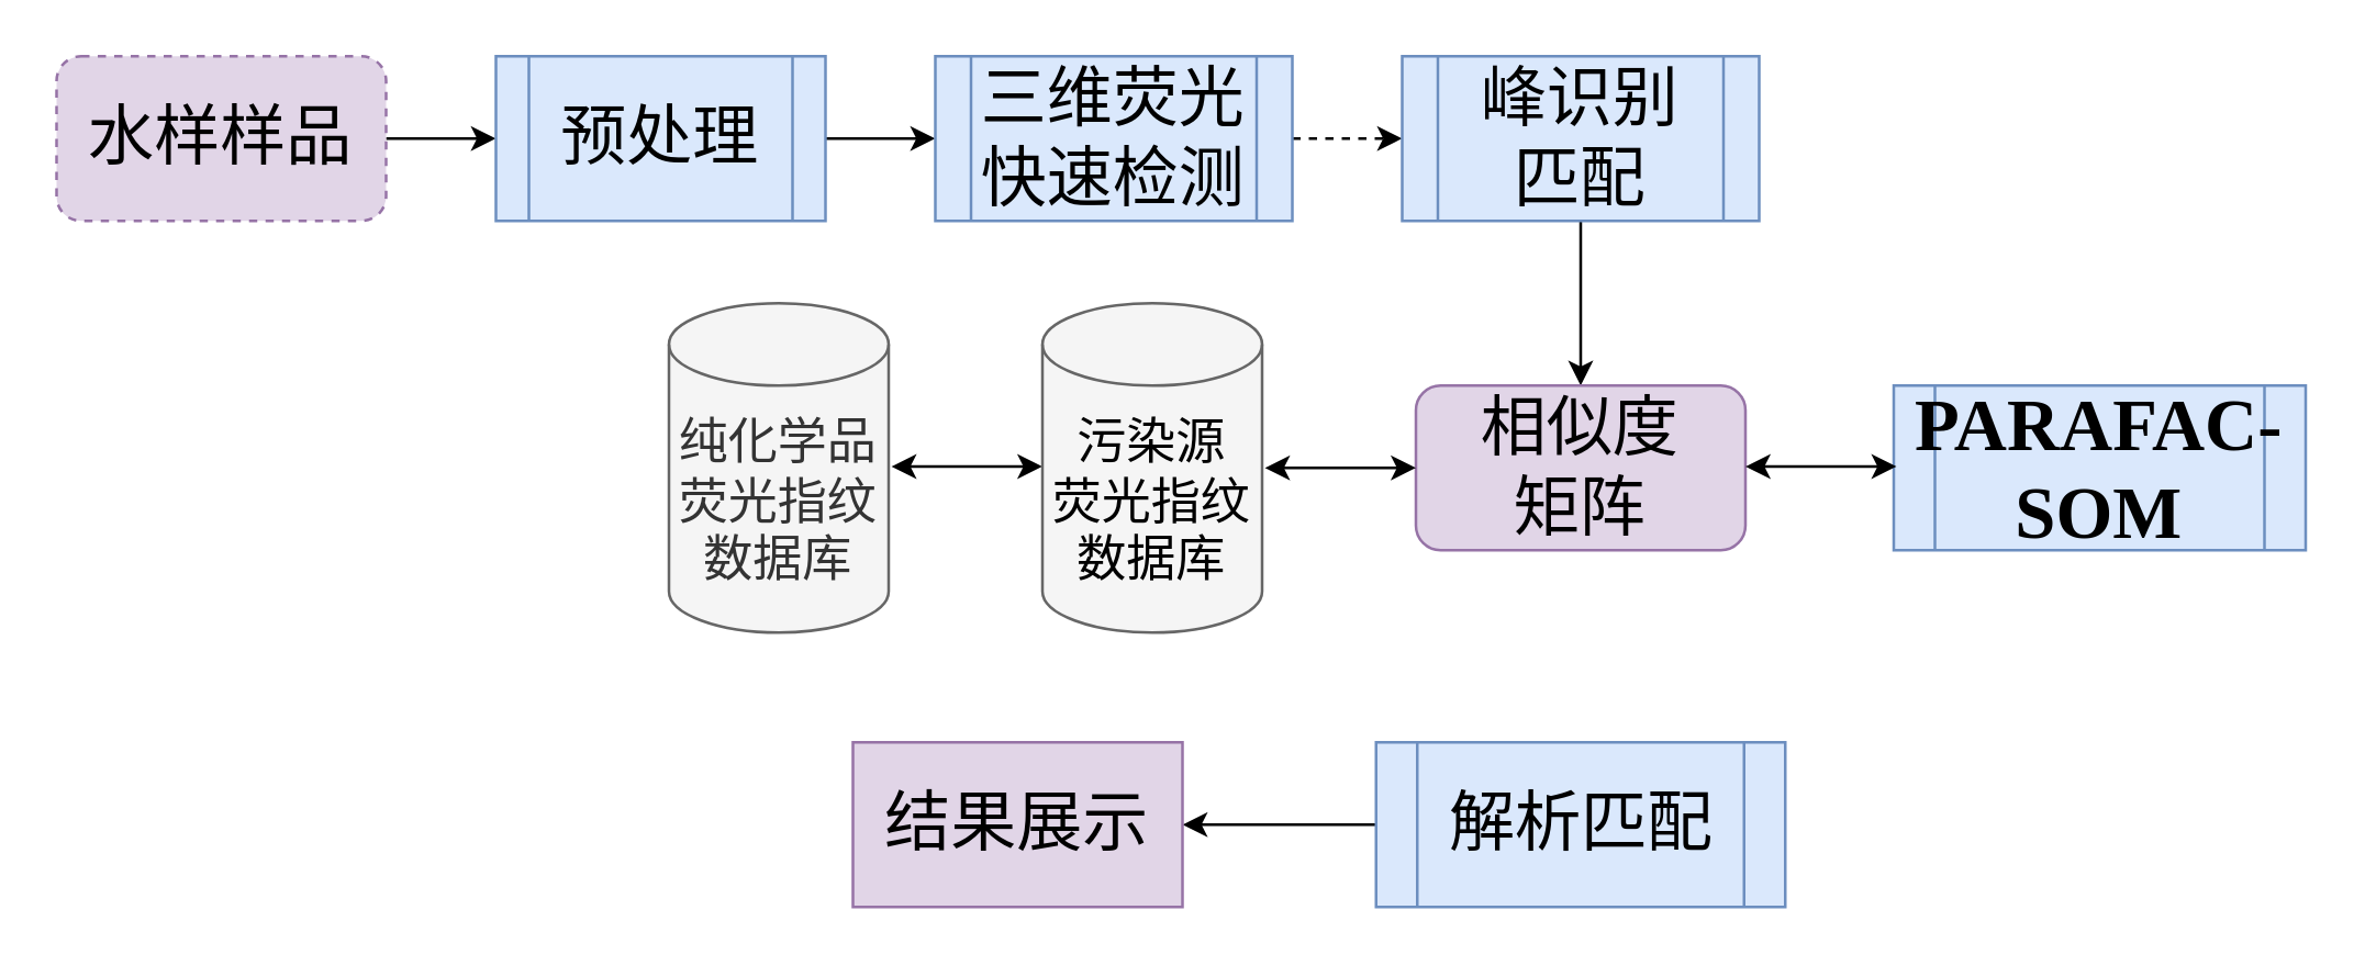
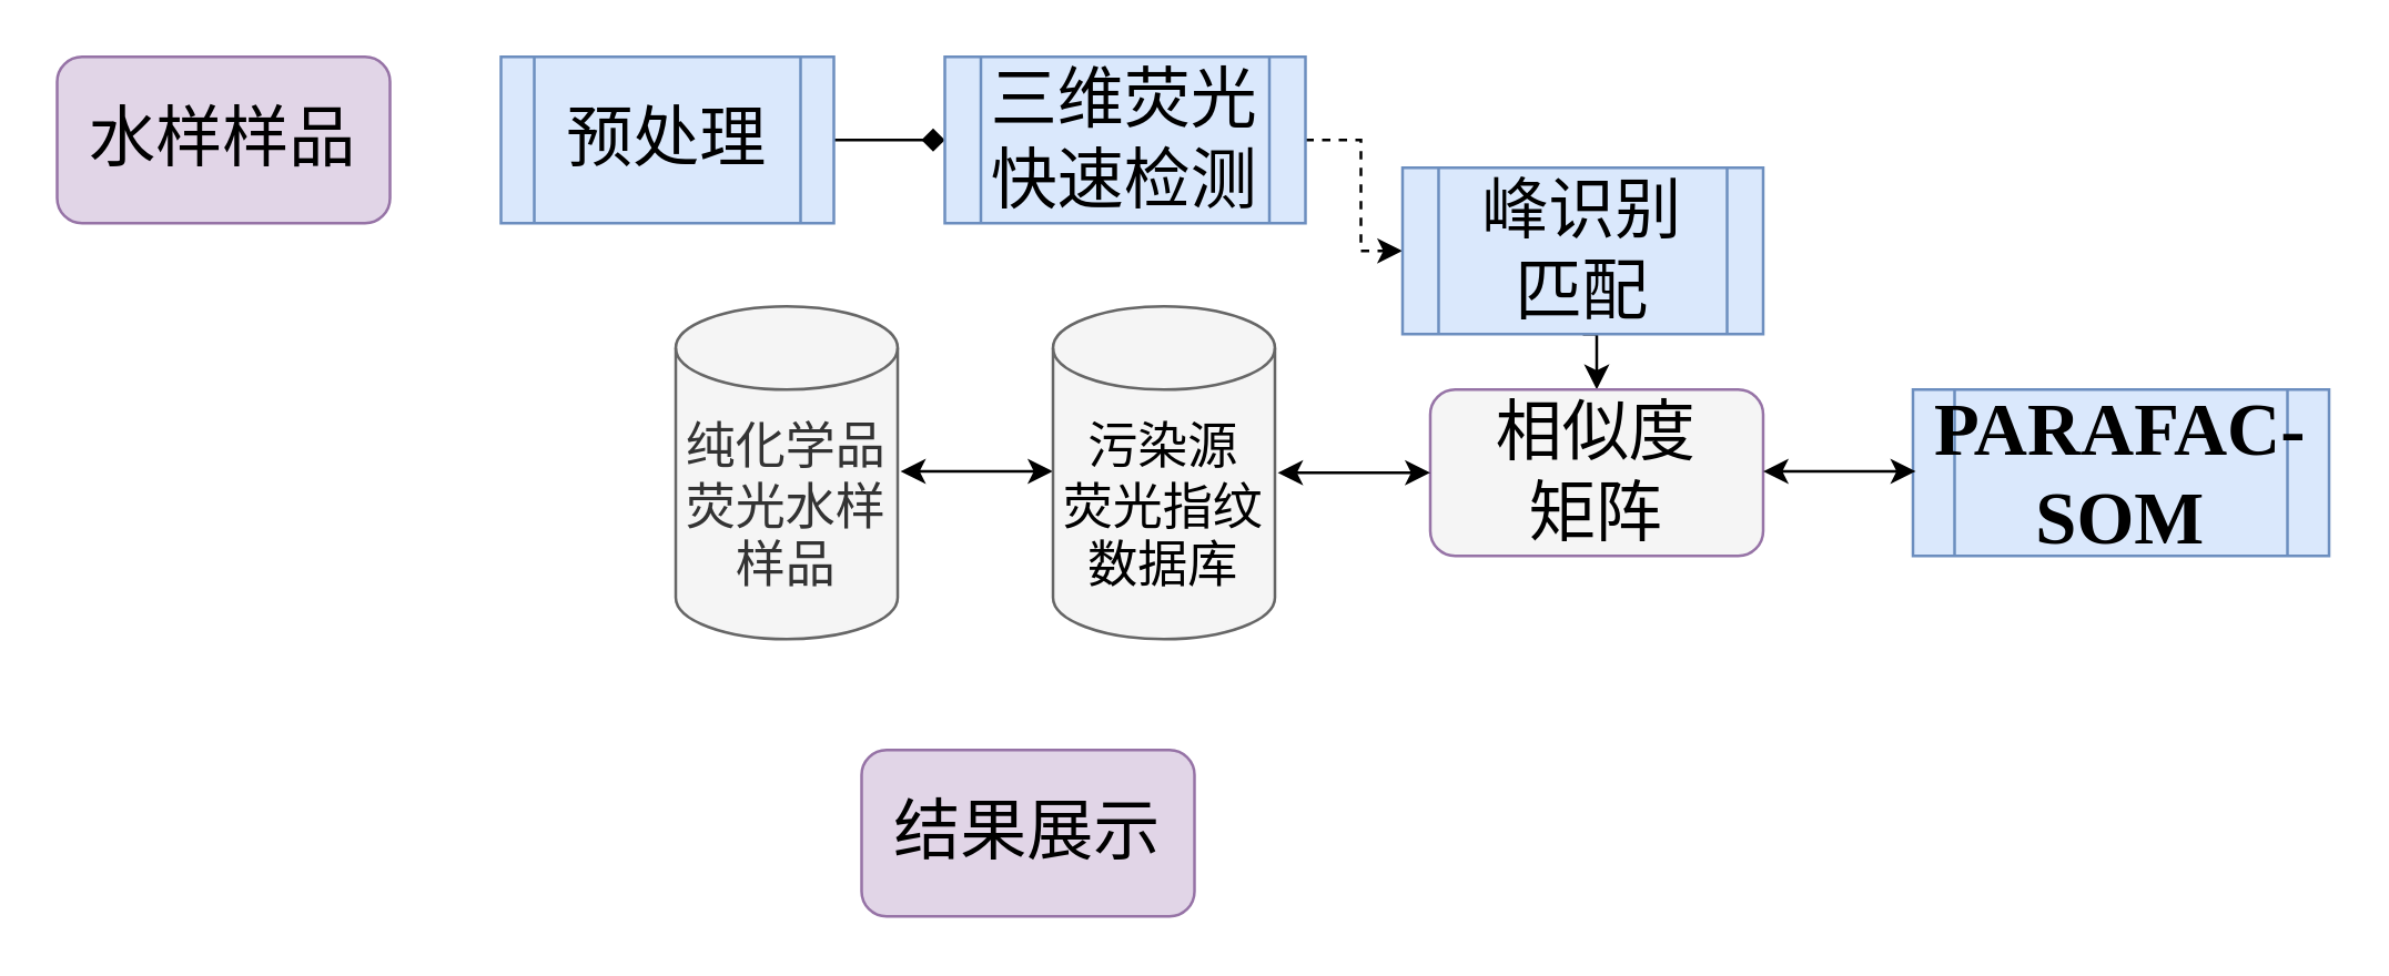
  <mxCell id="0" />
  <mxCell id="1" parent="0" />
- <mxCell id="2" style="edgeStyle=orthogonalEdgeStyle;rounded=0;orthogonalLoop=1;jettySize=auto;html=1;exitX=1;exitY=0.5;exitDx=0;exitDy=0;entryX=0;entryY=0.5;entryDx=0;entryDy=0;" edge="1" parent="1" source="3" target="5"><mxGeometry relative="1" as="geometry" /></mxCell>
- <mxCell id="3" value="&lt;font style=&quot;font-size: 24px&quot;&gt;水样样品&lt;/font&gt;" style="rounded=1;whiteSpace=wrap;html=1;fillColor=#e1d5e7;strokeColor=#9673a6;dashed=1;" vertex="1" parent="1"><mxGeometry x="20" y="20" width="120" height="60" as="geometry" /></mxCell>
- <mxCell id="4" style="edgeStyle=orthogonalEdgeStyle;rounded=0;orthogonalLoop=1;jettySize=auto;html=1;exitX=1;exitY=0.5;exitDx=0;exitDy=0;entryX=0;entryY=0.5;entryDx=0;entryDy=0;" edge="1" parent="1" source="5" target="7"><mxGeometry relative="1" as="geometry" /></mxCell>
+ <mxCell id="3" value="&lt;font style=&quot;font-size: 24px&quot;&gt;水样样品&lt;/font&gt;" style="rounded=1;whiteSpace=wrap;html=1;fillColor=#e1d5e7;strokeColor=#9673a6;" vertex="1" parent="1"><mxGeometry x="20" y="20" width="120" height="60" as="geometry" /></mxCell>
+ <mxCell id="4" style="edgeStyle=orthogonalEdgeStyle;rounded=0;orthogonalLoop=1;jettySize=auto;html=1;exitX=1;exitY=0.5;exitDx=0;exitDy=0;entryX=0;entryY=0.5;entryDx=0;entryDy=0;endArrow=diamond;" edge="1" parent="1" source="5" target="7"><mxGeometry relative="1" as="geometry" /></mxCell>
  <mxCell id="5" value="&lt;font style=&quot;font-size: 24px&quot;&gt;预处理&lt;/font&gt;" style="shape=process;whiteSpace=wrap;html=1;backgroundOutline=1;fillColor=#dae8fc;strokeColor=#6c8ebf;" vertex="1" parent="1"><mxGeometry x="180" y="20" width="120" height="60" as="geometry" /></mxCell>
  <mxCell id="6" style="edgeStyle=orthogonalEdgeStyle;rounded=0;orthogonalLoop=1;jettySize=auto;html=1;exitX=1;exitY=0.5;exitDx=0;exitDy=0;entryX=0;entryY=0.5;entryDx=0;entryDy=0;dashed=1;" edge="1" parent="1" source="7" target="9"><mxGeometry relative="1" as="geometry" /></mxCell>
  <mxCell id="7" value="&lt;font style=&quot;font-size: 24px&quot;&gt;三维荧光&lt;br&gt;快速检测&lt;br&gt;&lt;/font&gt;" style="shape=process;whiteSpace=wrap;html=1;backgroundOutline=1;fillColor=#dae8fc;strokeColor=#6c8ebf;" vertex="1" parent="1"><mxGeometry x="340" y="20" width="130" height="60" as="geometry" /></mxCell>
  <mxCell id="8" style="edgeStyle=orthogonalEdgeStyle;rounded=0;orthogonalLoop=1;jettySize=auto;html=1;exitX=0.5;exitY=1;exitDx=0;exitDy=0;entryX=0.5;entryY=0;entryDx=0;entryDy=0;" edge="1" parent="1" source="9" target="11"><mxGeometry relative="1" as="geometry" /></mxCell>
- <mxCell id="9" value="&lt;font style=&quot;font-size: 24px&quot;&gt;峰识别&lt;br&gt;匹配&lt;br&gt;&lt;/font&gt;" style="shape=process;whiteSpace=wrap;html=1;backgroundOutline=1;fillColor=#dae8fc;strokeColor=#6c8ebf;" vertex="1" parent="1"><mxGeometry x="510" y="20" width="130" height="60" as="geometry" /></mxCell>
+ <mxCell id="9" value="&lt;font style=&quot;font-size: 24px&quot;&gt;峰识别&lt;br&gt;匹配&lt;br&gt;&lt;/font&gt;" style="shape=process;whiteSpace=wrap;html=1;backgroundOutline=1;fillColor=#dae8fc;strokeColor=#6c8ebf;" vertex="1" parent="1"><mxGeometry x="505" y="60" width="130" height="60" as="geometry" /></mxCell>
  <mxCell id="10" value="&lt;span style=&quot;font-size: 20pt ; font-family: &amp;#34;calibri&amp;#34; ; font-weight: bold&quot;&gt;PARAFAC-SOM&lt;/span&gt;" style="shape=process;whiteSpace=wrap;html=1;backgroundOutline=1;fillColor=#dae8fc;strokeColor=#6c8ebf;" vertex="1" parent="1"><mxGeometry x="689" y="140" width="150" height="60" as="geometry" /></mxCell>
- <mxCell id="11" value="&lt;font style=&quot;font-size: 24px&quot;&gt;相似度&lt;br&gt;矩阵&lt;/font&gt;" style="rounded=1;whiteSpace=wrap;html=1;fillColor=#e1d5e7;strokeColor=#9673a6;" vertex="1" parent="1"><mxGeometry x="515" y="140" width="120" height="60" as="geometry" /></mxCell>
+ <mxCell id="11" value="&lt;font style=&quot;font-size: 24px&quot;&gt;相似度&lt;br&gt;矩阵&lt;/font&gt;" style="rounded=1;whiteSpace=wrap;html=1;fillColor=#f5f5f5;strokeColor=#9673a6;" vertex="1" parent="1"><mxGeometry x="515" y="140" width="120" height="60" as="geometry" /></mxCell>
  <mxCell id="12" value="" style="endArrow=classic;startArrow=classic;html=1;" edge="1" parent="1"><mxGeometry width="50" height="50" relative="1" as="geometry"><mxPoint x="460" y="170" as="sourcePoint" /><mxPoint x="515" y="170" as="targetPoint" /><Array as="points"><mxPoint x="495" y="170" /></Array></mxGeometry></mxCell>
  <mxCell id="13" value="" style="endArrow=classic;startArrow=classic;html=1;" edge="1" parent="1"><mxGeometry width="50" height="50" relative="1" as="geometry"><mxPoint x="324" y="169.5" as="sourcePoint" /><mxPoint x="379" y="169.5" as="targetPoint" /><Array as="points"><mxPoint x="359" y="169.5" /></Array></mxGeometry></mxCell>
  <mxCell id="14" value="" style="endArrow=classic;startArrow=classic;html=1;" edge="1" parent="1"><mxGeometry width="50" height="50" relative="1" as="geometry"><mxPoint x="635" y="169.5" as="sourcePoint" /><mxPoint x="690" y="169.5" as="targetPoint" /><Array as="points"><mxPoint x="670" y="169.5" /></Array></mxGeometry></mxCell>
- <mxCell id="15" style="edgeStyle=orthogonalEdgeStyle;rounded=0;orthogonalLoop=1;jettySize=auto;html=1;exitX=0;exitY=0.5;exitDx=0;exitDy=0;entryX=1;entryY=0.5;entryDx=0;entryDy=0;" edge="1" parent="1" source="16" target="17"><mxGeometry relative="1" as="geometry" /></mxCell>
- <mxCell id="16" value="&lt;font style=&quot;font-size: 24px&quot;&gt;解析匹配&lt;br&gt;&lt;/font&gt;" style="shape=process;whiteSpace=wrap;html=1;backgroundOutline=1;fillColor=#dae8fc;strokeColor=#6c8ebf;" vertex="1" parent="1"><mxGeometry x="500.5" y="270" width="149" height="60" as="geometry" /></mxCell>
- <mxCell id="17" value="&lt;font style=&quot;font-size: 24px&quot;&gt;结果展示&lt;/font&gt;" style="whiteSpace=wrap;html=1;fillColor=#e1d5e7;strokeColor=#9673a6;rounded=0;" vertex="1" parent="1"><mxGeometry x="310" y="270" width="120" height="60" as="geometry" /></mxCell>
- <mxCell id="18" value="&lt;span style=&quot;font-size: 18px&quot;&gt;纯化学品荧光&lt;/span&gt;&lt;span style=&quot;font-size: 18px&quot;&gt;指纹数据库&lt;/span&gt;" style="shape=cylinder3;whiteSpace=wrap;html=1;boundedLbl=1;backgroundOutline=1;size=15;fillColor=#f5f5f5;strokeColor=#666666;fontColor=#333333;" vertex="1" parent="1"><mxGeometry x="243" y="110" width="80" height="120" as="geometry" /></mxCell>
+ <mxCell id="17" value="&lt;font style=&quot;font-size: 24px&quot;&gt;结果展示&lt;/font&gt;" style="rounded=1;whiteSpace=wrap;html=1;fillColor=#e1d5e7;strokeColor=#9673a6;" vertex="1" parent="1"><mxGeometry x="310" y="270" width="120" height="60" as="geometry" /></mxCell>
+ <mxCell id="18" value="&lt;span style=&quot;font-size: 18px&quot;&gt;纯化学品荧光&lt;/span&gt;&lt;span style=&quot;font-size: 18px&quot;&gt;水样样品&lt;/span&gt;" style="shape=cylinder3;whiteSpace=wrap;html=1;boundedLbl=1;backgroundOutline=1;size=15;fillColor=#f5f5f5;strokeColor=#666666;fontColor=#333333;" vertex="1" parent="1"><mxGeometry x="243" y="110" width="80" height="120" as="geometry" /></mxCell>
  <mxCell id="19" value="&lt;span style=&quot;color: rgb(0 , 0 , 0) ; font-size: 18px&quot;&gt;污染源&lt;br&gt;荧光&lt;/span&gt;&lt;span style=&quot;color: rgb(0 , 0 , 0) ; font-size: 18px&quot;&gt;指纹&lt;br&gt;数据库&lt;/span&gt;" style="shape=cylinder3;whiteSpace=wrap;html=1;boundedLbl=1;backgroundOutline=1;size=15;fillColor=#f5f5f5;strokeColor=#666666;fontColor=#333333;" vertex="1" parent="1"><mxGeometry x="379" y="110" width="80" height="120" as="geometry" /></mxCell>
